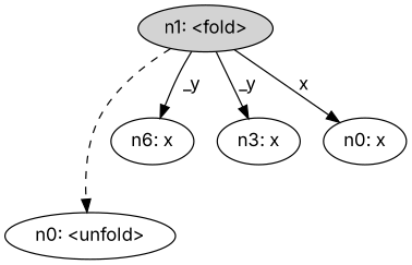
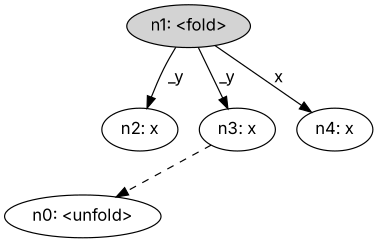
  digraph {
    fontname=Inter
    node [fontname=Inter]
    edge [fontname=Inter]
    n1 [label="n0: <unfold>"]
    n2 [label="n1: <fold>" style=filled]
-   n3 [label="n6: x"]
+   n3 [label="n2: x"]
    n4 [label="n3: x"]
-   n5 [label="n0: x"]
-   n2 -> n1 [style=dashed]
+   n5 [label="n4: x"]
+   n4 -> n1 [style=dashed]
    n2 -> n3 [label=" _y "]
    n2 -> n4 [label=" _y "]
    n2 -> n5 [label=" x "]
  }
